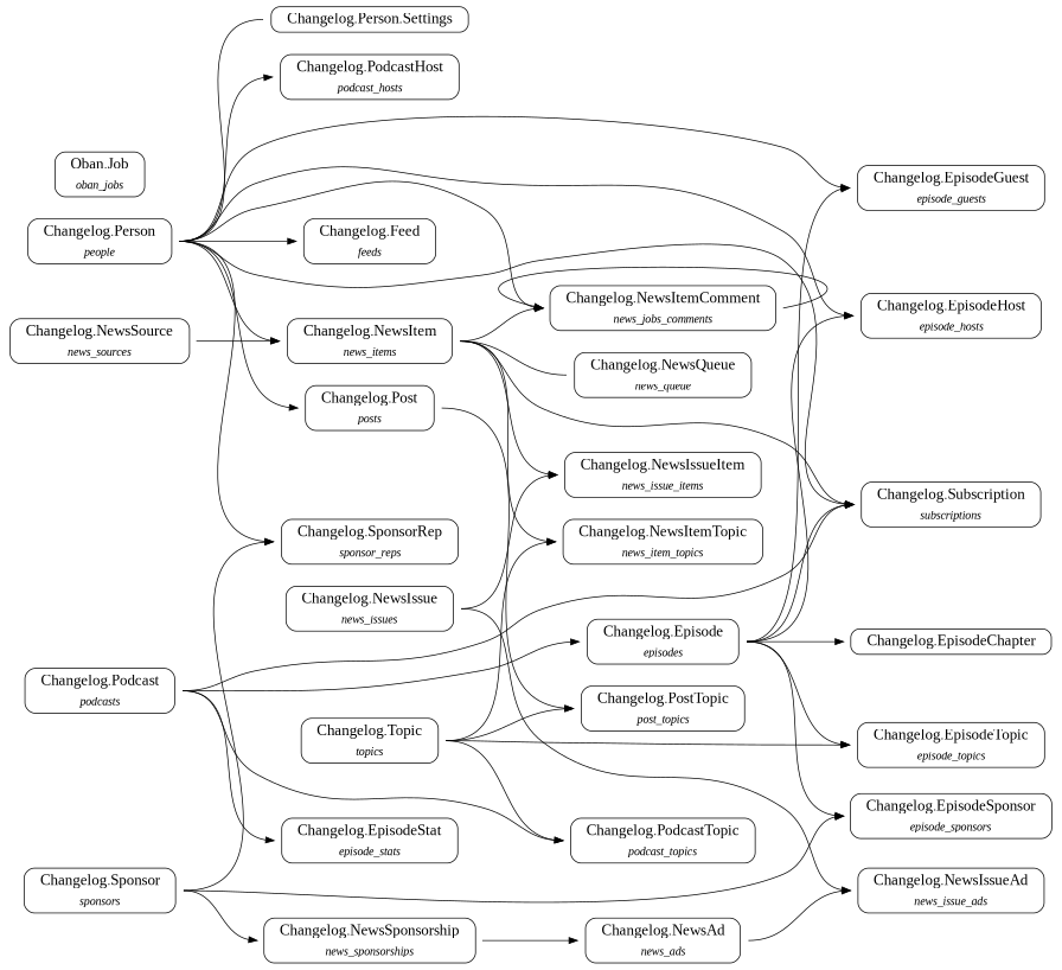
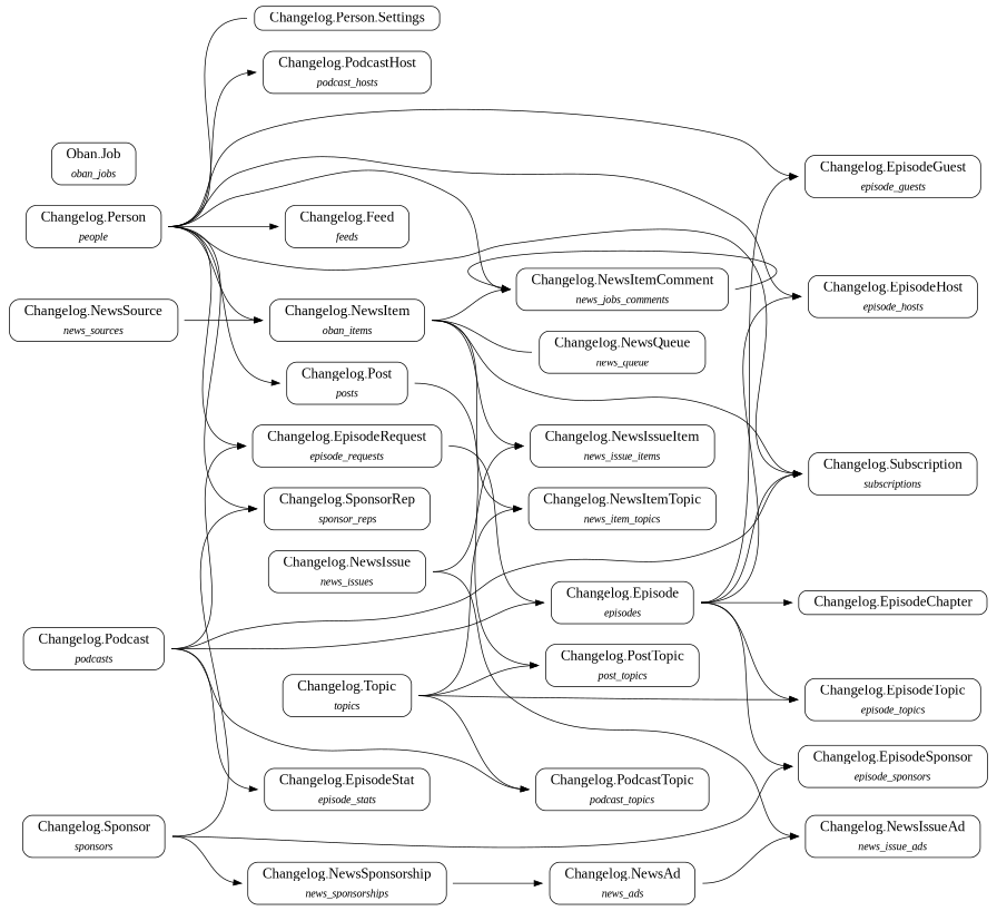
  strict digraph {
    fontname="Liberation Serif"
    rankdir=LR
    ranksep=1.0
    node [fontname="Liberation Serif" shape=none]
    edge [fontname="Liberation Serif" headport=w tailport=e]
    n1 [label=<<table align='left' border='1' style='rounded' cellspacing='0' cellpadding='4' cellborder='0'><tr><td port='header@schema_module'><font point-size='18'>   Changelog.Episode   </font></td></tr><tr><td><font point-size='14'><i>episodes</i></font></td></tr></table>>]
    n2 [label=<<table align='left' border='1' style='rounded' cellspacing='0' cellpadding='4' cellborder='0'><tr><td port='header@schema_module'><font point-size='18'>   Changelog.EpisodeChapter   </font></td></tr></table>>]
    n3 [label=<<table align='left' border='1' style='rounded' cellspacing='0' cellpadding='4' cellborder='0'><tr><td port='header@schema_module'><font point-size='18'>   Changelog.EpisodeGuest   </font></td></tr><tr><td><font point-size='14'><i>episode_guests</i></font></td></tr></table>>]
    n4 [label=<<table align='left' border='1' style='rounded' cellspacing='0' cellpadding='4' cellborder='0'><tr><td port='header@schema_module'><font point-size='18'>   Changelog.EpisodeHost   </font></td></tr><tr><td><font point-size='14'><i>episode_hosts</i></font></td></tr></table>>]
    n5 [label=<<table align='left' border='1' style='rounded' cellspacing='0' cellpadding='4' cellborder='0'><tr><td port='header@schema_module'><font point-size='18'>   Changelog.EpisodeSponsor   </font></td></tr><tr><td><font point-size='14'><i>episode_sponsors</i></font></td></tr></table>>]
    n6 [label=<<table align='left' border='1' style='rounded' cellspacing='0' cellpadding='4' cellborder='0'><tr><td port='header@schema_module'><font point-size='18'>   Changelog.EpisodeTopic   </font></td></tr><tr><td><font point-size='14'><i>episode_topics</i></font></td></tr></table>>]
    n7 [label=<<table align='left' border='1' style='rounded' cellspacing='0' cellpadding='4' cellborder='0'><tr><td port='header@schema_module'><font point-size='18'>   Changelog.Subscription   </font></td></tr><tr><td><font point-size='14'><i>subscriptions</i></font></td></tr></table>>]
    n8 [label=<<table align='left' border='1' style='rounded' cellspacing='0' cellpadding='4' cellborder='0'><tr><td port='header@schema_module'><font point-size='18'>   Changelog.EpisodeStat   </font></td></tr><tr><td><font point-size='14'><i>episode_stats</i></font></td></tr></table>>]
+   n9 [label=<<table align='left' border='1' style='rounded' cellspacing='0' cellpadding='4' cellborder='0'><tr><td port='header@schema_module'><font point-size='18'>   Changelog.EpisodeRequest   </font></td></tr><tr><td><font point-size='14'><i>episode_requests</i></font></td></tr></table>>]
    n10 [label=<<table align='left' border='1' style='rounded' cellspacing='0' cellpadding='4' cellborder='0'><tr><td port='header@schema_module'><font point-size='18'>   Changelog.Feed   </font></td></tr><tr><td><font point-size='14'><i>feeds</i></font></td></tr></table>>]
    n11 [label=<<table align='left' border='1' style='rounded' cellspacing='0' cellpadding='4' cellborder='0'><tr><td port='header@schema_module'><font point-size='18'>   Changelog.NewsAd   </font></td></tr><tr><td><font point-size='14'><i>news_ads</i></font></td></tr></table>>]
    n12 [label=<<table align='left' border='1' style='rounded' cellspacing='0' cellpadding='4' cellborder='0'><tr><td port='header@schema_module'><font point-size='18'>   Changelog.NewsIssueAd   </font></td></tr><tr><td><font point-size='14'><i>news_issue_ads</i></font></td></tr></table>>]
    n13 [label=<<table align='left' border='1' style='rounded' cellspacing='0' cellpadding='4' cellborder='0'><tr><td port='header@schema_module'><font point-size='18'>   Changelog.NewsIssue   </font></td></tr><tr><td><font point-size='14'><i>news_issues</i></font></td></tr></table>>]
    n14 [label=<<table align='left' border='1' style='rounded' cellspacing='0' cellpadding='4' cellborder='0'><tr><td port='header@schema_module'><font point-size='18'>   Changelog.NewsIssueItem   </font></td></tr><tr><td><font point-size='14'><i>news_issue_items</i></font></td></tr></table>>]
-   n15 [label=<<table align='left' border='1' style='rounded' cellspacing='0' cellpadding='4' cellborder='0'><tr><td port='header@schema_module'><font point-size='18'>   Changelog.NewsItem   </font></td></tr><tr><td><font point-size='14'><i>news_items</i></font></td></tr></table>>]
+   n15 [label=<<table align='left' border='1' style='rounded' cellspacing='0' cellpadding='4' cellborder='0'><tr><td port='header@schema_module'><font point-size='18'>   Changelog.NewsItem   </font></td></tr><tr><td><font point-size='14'><i>oban_items</i></font></td></tr></table>>]
    n16 [label=<<table align='left' border='1' style='rounded' cellspacing='0' cellpadding='4' cellborder='0'><tr><td port='header@schema_module'><font point-size='18'>   Changelog.NewsItemComment   </font></td></tr><tr><td><font point-size='14'><i>news_jobs_comments</i></font></td></tr></table>>]
    n17 [label=<<table align='left' border='1' style='rounded' cellspacing='0' cellpadding='4' cellborder='0'><tr><td port='header@schema_module'><font point-size='18'>   Changelog.NewsItemTopic   </font></td></tr><tr><td><font point-size='14'><i>news_item_topics</i></font></td></tr></table>>]
    n18 [label=<<table align='left' border='1' style='rounded' cellspacing='0' cellpadding='4' cellborder='0'><tr><td port='header@schema_module'><font point-size='18'>   Changelog.NewsQueue   </font></td></tr><tr><td><font point-size='14'><i>news_queue</i></font></td></tr></table>>]
    n19 [label=<<table align='left' border='1' style='rounded' cellspacing='0' cellpadding='4' cellborder='0'><tr><td port='header@schema_module'><font point-size='18'>   Changelog.NewsSource   </font></td></tr><tr><td><font point-size='14'><i>news_sources</i></font></td></tr></table>>]
    n20 [label=<<table align='left' border='1' style='rounded' cellspacing='0' cellpadding='4' cellborder='0'><tr><td port='header@schema_module'><font point-size='18'>   Changelog.NewsSponsorship   </font></td></tr><tr><td><font point-size='14'><i>news_sponsorships</i></font></td></tr></table>>]
    n21 [label=<<table align='left' border='1' style='rounded' cellspacing='0' cellpadding='4' cellborder='0'><tr><td port='header@schema_module'><font point-size='18'>   Changelog.Person   </font></td></tr><tr><td><font point-size='14'><i>people</i></font></td></tr></table>>]
    n22 [label=<<table align='left' border='1' style='rounded' cellspacing='0' cellpadding='4' cellborder='0'><tr><td port='header@schema_module'><font point-size='18'>   Changelog.Person.Settings   </font></td></tr></table>>]
    n23 [label=<<table align='left' border='1' style='rounded' cellspacing='0' cellpadding='4' cellborder='0'><tr><td port='header@schema_module'><font point-size='18'>   Changelog.PodcastHost   </font></td></tr><tr><td><font point-size='14'><i>podcast_hosts</i></font></td></tr></table>>]
    n24 [label=<<table align='left' border='1' style='rounded' cellspacing='0' cellpadding='4' cellborder='0'><tr><td port='header@schema_module'><font point-size='18'>   Changelog.Post   </font></td></tr><tr><td><font point-size='14'><i>posts</i></font></td></tr></table>>]
    n25 [label=<<table align='left' border='1' style='rounded' cellspacing='0' cellpadding='4' cellborder='0'><tr><td port='header@schema_module'><font point-size='18'>   Changelog.SponsorRep   </font></td></tr><tr><td><font point-size='14'><i>sponsor_reps</i></font></td></tr></table>>]
    n26 [label=<<table align='left' border='1' style='rounded' cellspacing='0' cellpadding='4' cellborder='0'><tr><td port='header@schema_module'><font point-size='18'>   Changelog.PostTopic   </font></td></tr><tr><td><font point-size='14'><i>post_topics</i></font></td></tr></table>>]
    n27 [label=<<table align='left' border='1' style='rounded' cellspacing='0' cellpadding='4' cellborder='0'><tr><td port='header@schema_module'><font point-size='18'>   Changelog.Podcast   </font></td></tr><tr><td><font point-size='14'><i>podcasts</i></font></td></tr></table>>]
    n28 [label=<<table align='left' border='1' style='rounded' cellspacing='0' cellpadding='4' cellborder='0'><tr><td port='header@schema_module'><font point-size='18'>   Changelog.PodcastTopic   </font></td></tr><tr><td><font point-size='14'><i>podcast_topics</i></font></td></tr></table>>]
    n29 [label=<<table align='left' border='1' style='rounded' cellspacing='0' cellpadding='4' cellborder='0'><tr><td port='header@schema_module'><font point-size='18'>   Changelog.Sponsor   </font></td></tr><tr><td><font point-size='14'><i>sponsors</i></font></td></tr></table>>]
    n30 [label=<<table align='left' border='1' style='rounded' cellspacing='0' cellpadding='4' cellborder='0'><tr><td port='header@schema_module'><font point-size='18'>   Changelog.Topic   </font></td></tr><tr><td><font point-size='14'><i>topics</i></font></td></tr></table>>]
    n31 [label=<<table align='left' border='1' style='rounded' cellspacing='0' cellpadding='4' cellborder='0'><tr><td port='header@schema_module'><font point-size='18'>   Oban.Job   </font></td></tr><tr><td><font point-size='14'><i>oban_jobs</i></font></td></tr></table>>]
    n1 -> n2
    n1 -> n3
    n1 -> n4
    n1 -> n5
    n1 -> n6
    n1 -> n7
+   n9 -> n1 [dir=none]
    n11 -> n12
    n13 -> n12
    n13 -> n14
    n15 -> n7
    n15 -> n14
    n15 -> n16
    n15 -> n17
    n15 -> n18 [dir=none]
    n16 -> n16
    n19 -> n15
    n20 -> n11
    n21 -> n3
    n21 -> n4
    n21 -> n7
+   n21 -> n9
    n21 -> n10
    n21 -> n15
    n21 -> n16
    n21 -> n22 [dir=none]
    n21 -> n23
    n21 -> n24
    n21 -> n25
    n24 -> n26
    n27 -> n1
    n27 -> n7
    n27 -> n8
+   n27 -> n9
    n27 -> n28
    n29 -> n5
    n29 -> n20
    n29 -> n25
    n30 -> n6
    n30 -> n17
    n30 -> n26
    n30 -> n28
  }
